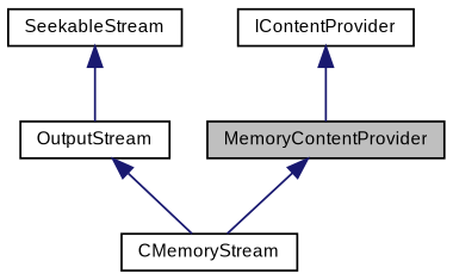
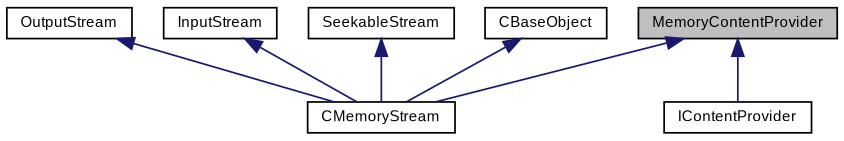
  digraph {
    node [color=black fontname=Arial fontsize=9 shape=record]
    edge [color=midnightblue dir=back fontname=Arial fontsize=9 labelfontname=Arial labelfontsize=9 style=solid]
    n1 [fillcolor=grey75 fontcolor=black height=0.2 label=MemoryContentProvider style=filled width=0.4]
    n2 [height=0.2 label=CMemoryStream width=0.4]
    n3 [height=0.2 label=OutputStream width=0.4]
+   n4 [height=0.2 label=InputStream width=0.4]
    n5 [height=0.2 label=SeekableStream width=0.4]
+   n6 [height=0.2 label=CBaseObject width=0.4]
    n7 [height=0.2 label=IContentProvider width=0.4]
    n1 -> n2
    n3 -> n2
-   n5 -> n3
-   n7 -> n1
+   n4 -> n2
+   n5 -> n2
+   n6 -> n2
+   n1 -> n7
  }
